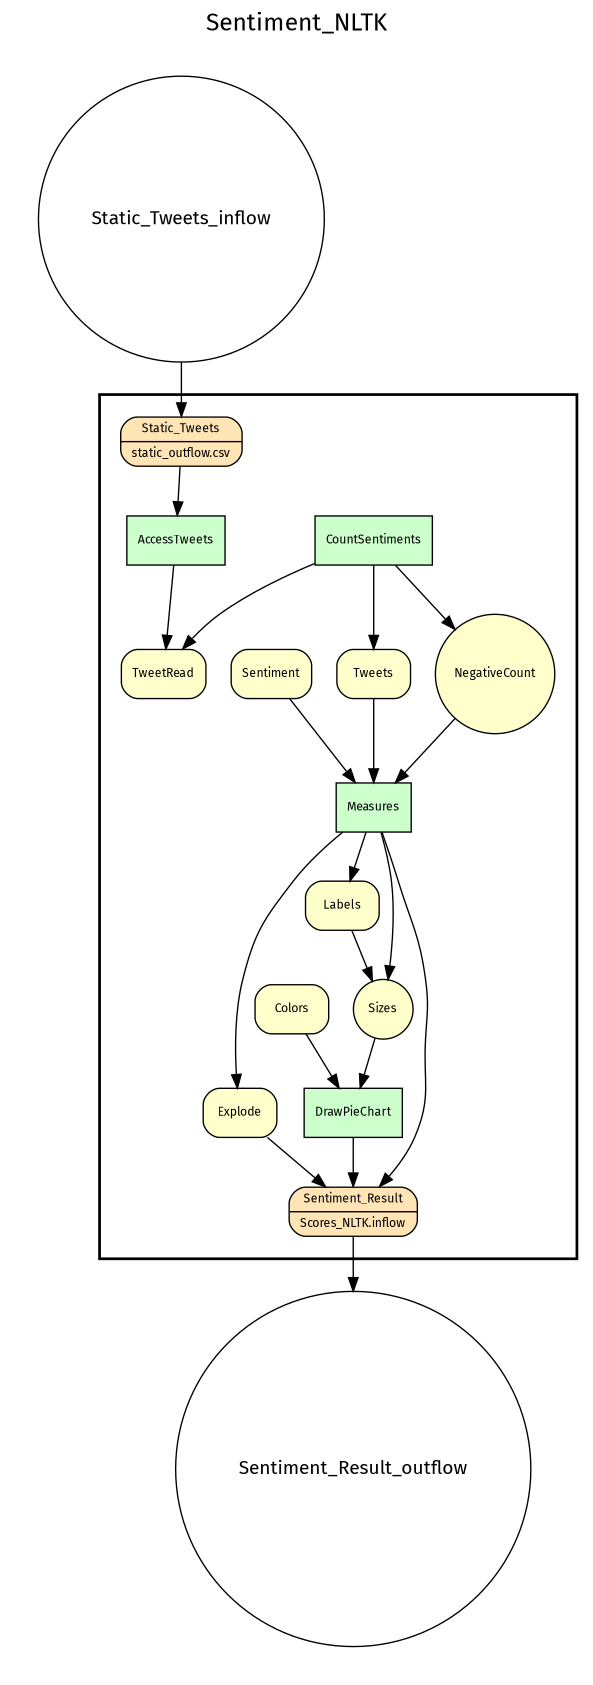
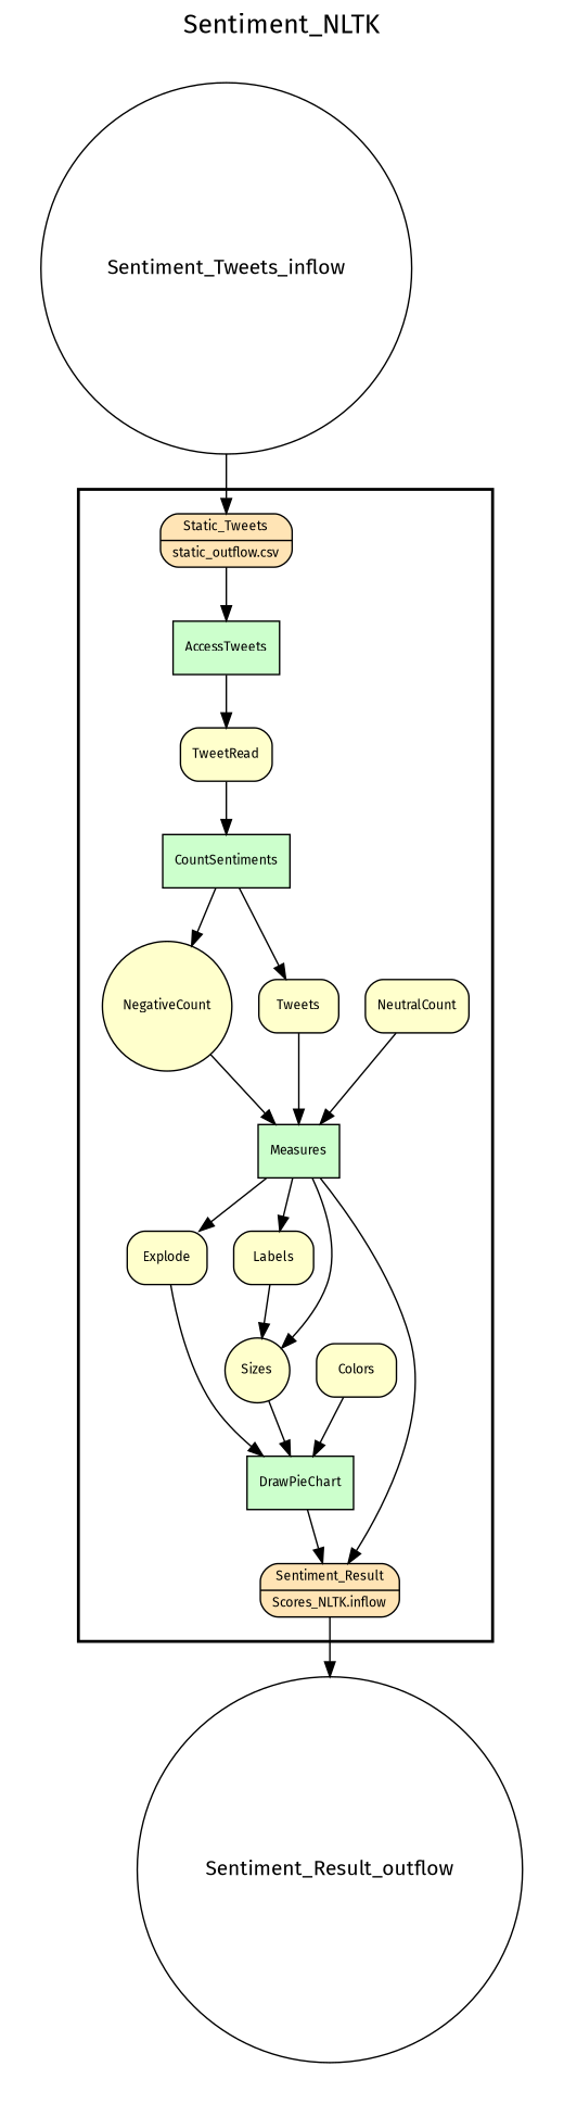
  digraph {
    fontname="Fira Sans"
    fontsize=18
    label=Sentiment_NLTK
    labelloc=t
    rankdir=TB
    node [fillcolor="#FFFFCC" fontname="Fira Sans" fontsize=9 peripheries=1 shape=box style="rounded,filled"]
    edge [fontname="Fira Sans"]
    Measures [fillcolor="#CCFFCC" style=filled]
    CountSentiments [fillcolor="#CCFFCC" style=filled]
    AccessTweets [fillcolor="#CCFFCC" style=filled]
    DrawPieChart [fillcolor="#CCFFCC" style=filled]
    TweetRead
    n6 [label=Tweets]
    NegativeCount [shape=circle]
-   NeutralCount [label=Sentiment]
+   NeutralCount
    Explode
    Labels
    Sizes [shape=circle]
    Colors
    n13 [fillcolor="#FFE4B5" label="{<f0> Static_Tweets |<f1>static_outflow.csv\l}" rankdir=LR shape=record]
    n14 [fillcolor="#FFE4B5" label="{<f0> Sentiment_Result |<f1>Scores_NLTK.inflow\l}" rankdir=LR shape=record]
-   Static_Tweets_inflow [fillcolor="#FFFFFF" shape=circle width=0.2 fontsize="" style=""]
+   Static_Tweets_inflow [fillcolor="#FFFFFF" shape=circle width=0.2 label=Sentiment_Tweets_inflow fontsize="" style=""]
    Sentiment_Result_outflow [fillcolor="#FFFFFF" shape=circle width=0.2 fontsize="" style=""]
    subgraph cluster_1 {
      color=black
      label=""
      penwidth=2
      subgraph cluster_2 {
        color=white
        label=""
        penwidth=2
        Measures
        CountSentiments
        AccessTweets
        DrawPieChart
        TweetRead
        n6
        NegativeCount
        NeutralCount
        Explode
        Labels
        Sizes
        Colors
        n13
        n14
      }
    }
    subgraph cluster_3 {
      color=white
      label=""
      penwidth=2
      subgraph cluster_4 {
        color=white
        label=""
        penwidth=2
        Static_Tweets_inflow
      }
    }
    subgraph cluster_5 {
      color=white
      label=""
      penwidth=2
      subgraph cluster_6 {
        color=white
        label=""
        penwidth=2
        Sentiment_Result_outflow
      }
    }
    Measures -> Explode
    Measures -> Labels
    Measures -> Sizes
    Measures -> n14
    CountSentiments -> n6
    CountSentiments -> NegativeCount
    AccessTweets -> TweetRead
    DrawPieChart -> n14
-   CountSentiments -> TweetRead
+   TweetRead -> CountSentiments
    n6 -> Measures
    NegativeCount -> Measures
    NeutralCount -> Measures
-   Explode -> n14
+   Explode -> DrawPieChart
    Labels -> Sizes
    Sizes -> DrawPieChart
    Colors -> DrawPieChart
    n13 -> AccessTweets
    n14 -> Sentiment_Result_outflow
    Static_Tweets_inflow -> n13
  }
